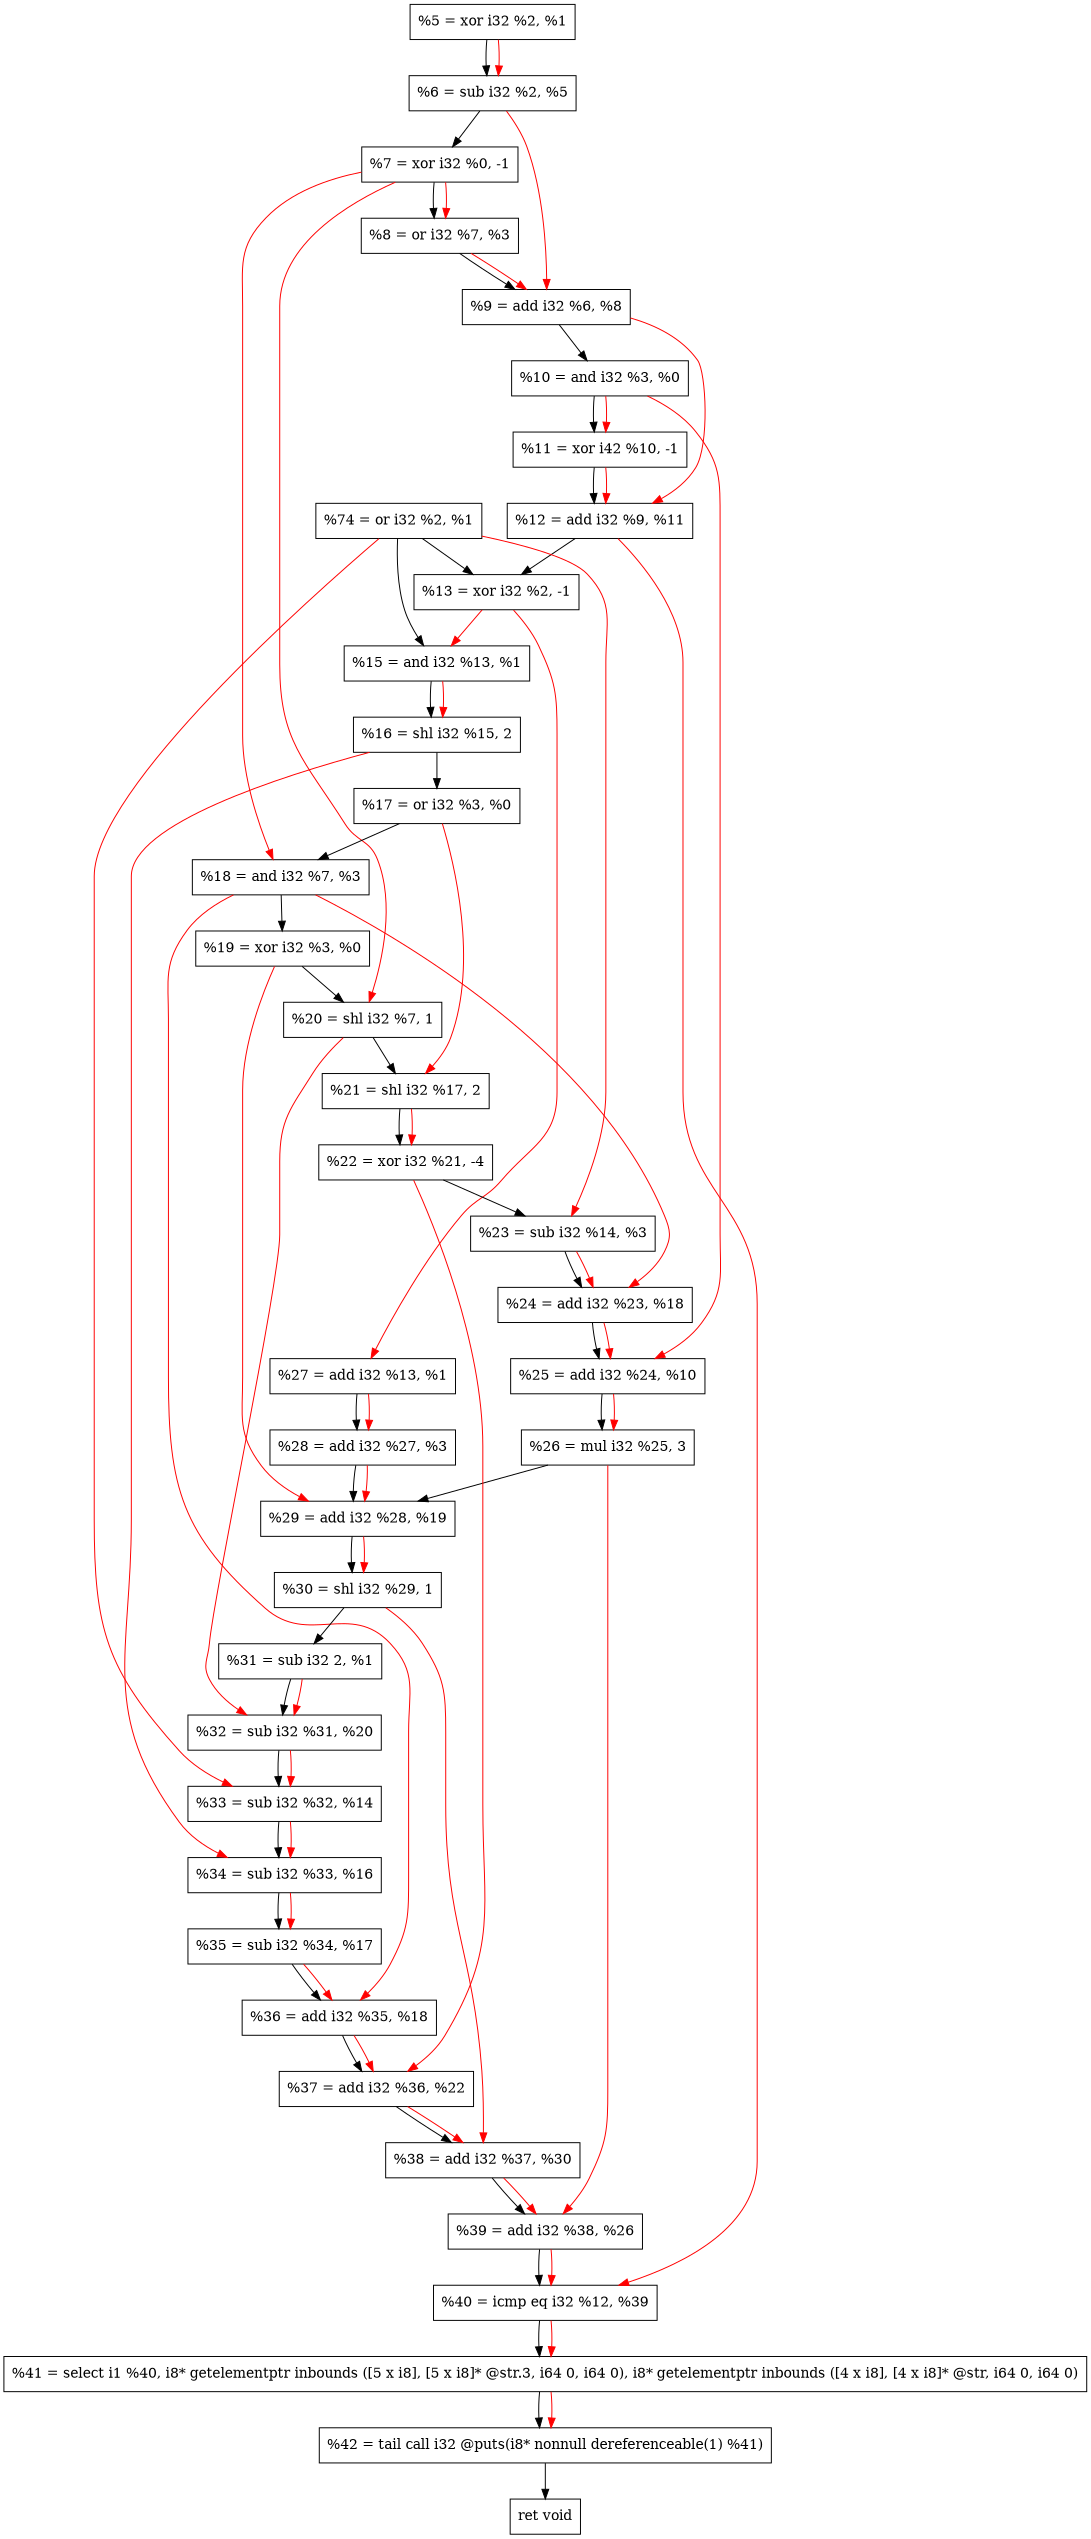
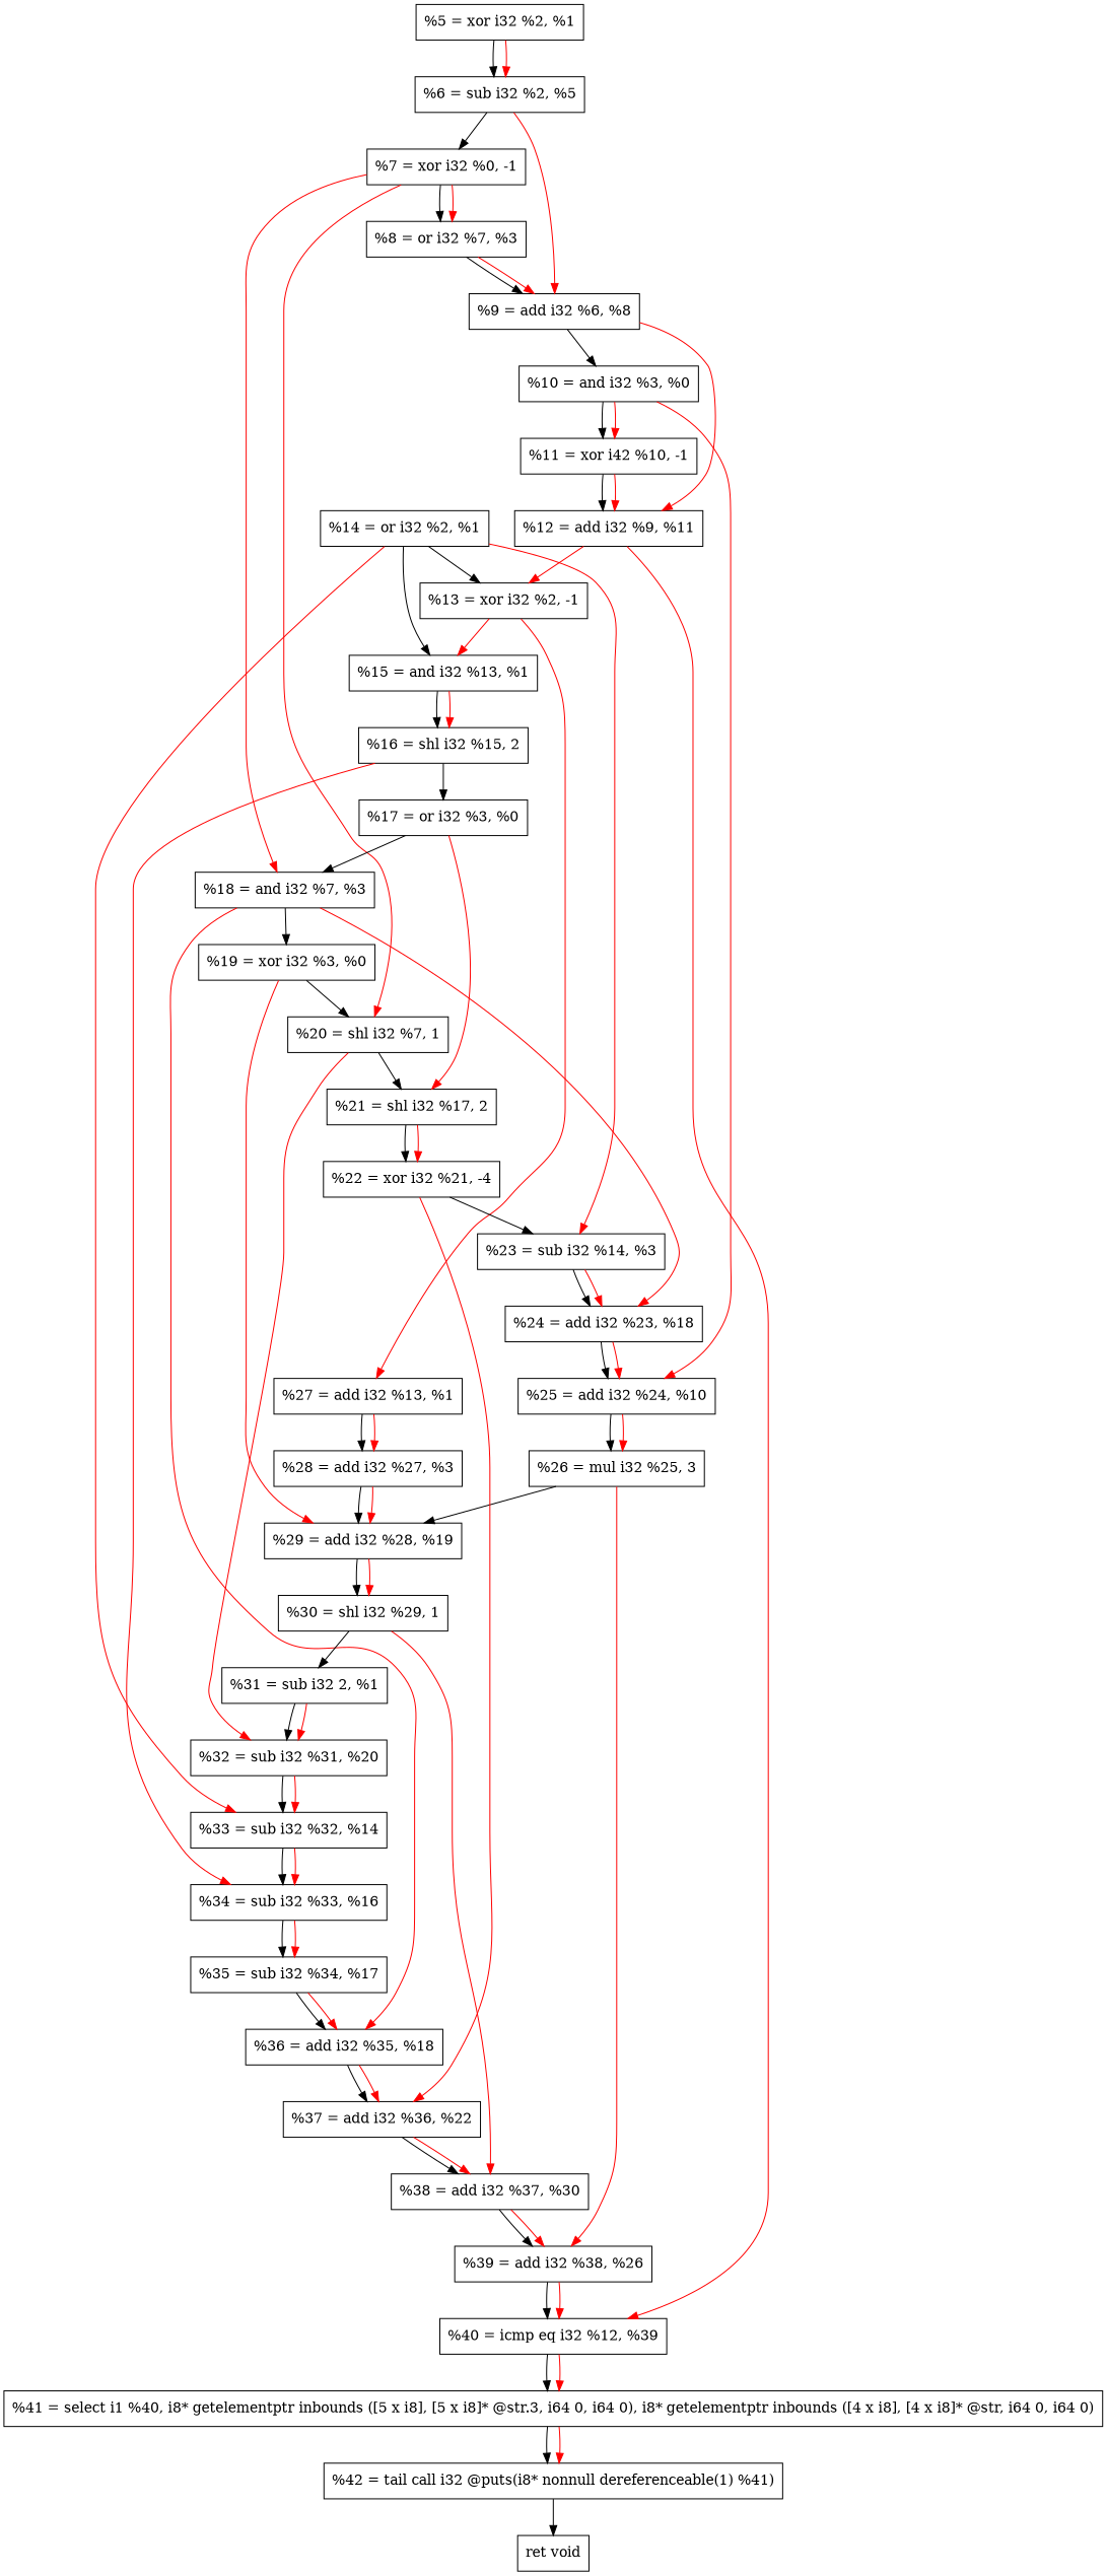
  digraph {
    node [shape=record]
    edge [color=red]
    n1 [label="  %5 = xor i32 %2, %1"]
    n2 [label="  %6 = sub i32 %2, %5"]
    n3 [label="  %7 = xor i32 %0, -1"]
    n4 [label="  %9 = add i32 %6, %8"]
    n5 [label="  %8 = or i32 %7, %3"]
    n6 [label="  %18 = and i32 %7, %3"]
    n7 [label="  %20 = shl i32 %7, 1"]
    n8 [label="  %10 = and i32 %3, %0"]
    n9 [label="  %12 = add i32 %9, %11"]
    n10 [label="  %19 = xor i32 %3, %0"]
    n11 [label="  %24 = add i32 %23, %18"]
    n12 [label="  %36 = add i32 %35, %18"]
    n13 [label="  %21 = shl i32 %17, 2"]
    n14 [label="  %32 = sub i32 %31, %20"]
    n15 [label="%11 = xor i42 %10, -1"]
    n16 [label="  %25 = add i32 %24, %10"]
    n17 [label="  %13 = xor i32 %2, -1"]
    n18 [label="  %40 = icmp eq i32 %12, %39"]
    n19 [label="  %26 = mul i32 %25, 3"]
    n20 [label="  %15 = and i32 %13, %1"]
    n21 [label="  %27 = add i32 %13, %1"]
    n22 [label="  %41 = select i1 %40, i8* getelementptr inbounds ([5 x i8], [5 x i8]* @str.3, i64 0, i64 0), i8* getelementptr inbounds ([4 x i8], [4 x i8]* @str, i64 0, i64 0)"]
-   n23 [label="%74 = or i32 %2, %1"]
+   n23 [label="  %14 = or i32 %2, %1"]
    n24 [label="  %23 = sub i32 %14, %3"]
    n25 [label="  %33 = sub i32 %32, %14"]
    n26 [label="  %16 = shl i32 %15, 2"]
    n27 [label="  %28 = add i32 %27, %3"]
    n28 [label="  %34 = sub i32 %33, %16"]
    n29 [label="  %17 = or i32 %3, %0"]
    n30 [label="  %35 = sub i32 %34, %17"]
    n31 [label="  %22 = xor i32 %21, -4"]
    n32 [label="  %29 = add i32 %28, %19"]
    n33 [label="  %37 = add i32 %36, %22"]
    n34 [label="  %30 = shl i32 %29, 1"]
    n35 [label="  %38 = add i32 %37, %30"]
    n36 [label="  %39 = add i32 %38, %26"]
    n37 [label="  %31 = sub i32 2, %1"]
    n38 [label="  %42 = tail call i32 @puts(i8* nonnull dereferenceable(1) %41)"]
    n39 [label="  ret void"]
    n1 -> n2 [color=""]
    n1 -> n2
    n2 -> n3 [color=""]
    n2 -> n4
    n3 -> n5 [color=""]
    n3 -> n5
    n3 -> n6
    n3 -> n7
    n4 -> n8 [color=""]
    n4 -> n9
    n5 -> n4 [color=""]
    n5 -> n4
    n6 -> n10 [color=""]
    n6 -> n11
    n6 -> n12
    n7 -> n13 [color=""]
    n7 -> n14
    n8 -> n15 [color=""]
    n8 -> n15
    n8 -> n16
-   n9 -> n17 [color=""]
+   n9 -> n17
    n9 -> n18
    n10 -> n7 [color=""]
    n10 -> n32
    n11 -> n16 [color=""]
    n11 -> n16
    n12 -> n33 [color=""]
    n12 -> n33
    n13 -> n31 [color=""]
    n13 -> n31
    n14 -> n25 [color=""]
    n14 -> n25
    n15 -> n9 [color=""]
    n15 -> n9
    n16 -> n19 [color=""]
    n16 -> n19
    n17 -> n20
    n17 -> n21
    n18 -> n22 [color=""]
    n18 -> n22
    n19 -> n32 [color=""]
    n19 -> n36
    n20 -> n26 [color=""]
    n20 -> n26
    n21 -> n27 [color=""]
    n21 -> n27
    n22 -> n38 [color=""]
    n22 -> n38
    n23 -> n17 [color=""]
    n23 -> n20 [color=""]
    n23 -> n24
    n23 -> n25
    n24 -> n11 [color=""]
    n24 -> n11
    n25 -> n28 [color=""]
    n25 -> n28
    n26 -> n28
    n26 -> n29 [color=""]
    n27 -> n32 [color=""]
    n27 -> n32
    n28 -> n30 [color=""]
    n28 -> n30
    n29 -> n6 [color=""]
    n29 -> n13
    n30 -> n12 [color=""]
    n30 -> n12
    n31 -> n24 [color=""]
    n31 -> n33
    n32 -> n34 [color=""]
    n32 -> n34
    n33 -> n35 [color=""]
    n33 -> n35
    n34 -> n35
    n34 -> n37 [color=""]
    n35 -> n36 [color=""]
    n35 -> n36
    n36 -> n18 [color=""]
    n36 -> n18
    n37 -> n14 [color=""]
    n37 -> n14
    n38 -> n39 [color=""]
  }
